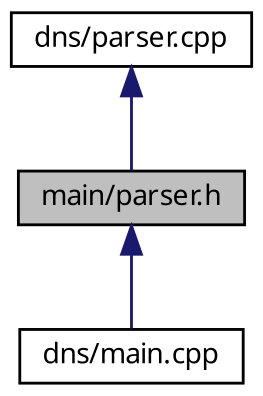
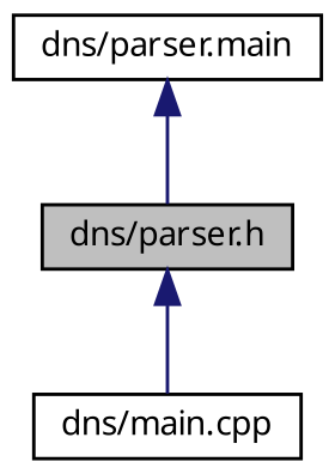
  digraph {
    fontname="Noto Sans"
    node [color=black fillcolor=white fontname="Noto Sans" fontsize=10 shape=record style=filled]
    edge [color=midnightblue dir=back fontname="Noto Sans" fontsize=10 labelfontname=Helvetica labelfontsize=10 style=solid]
-   n1 [fillcolor=grey75 fontcolor=black height=0.2 label="main/parser.h" width=0.4]
+   n1 [fillcolor=grey75 fontcolor=black height=0.2 label="dns/parser.h" width=0.4]
    n2 [height=0.2 label="dns/main.cpp" width=0.4]
-   n3 [height=0.2 label="dns/parser.cpp" width=0.4]
+   n3 [height=0.2 label="dns/parser.main" width=0.4]
    n1 -> n2
    n3 -> n1
  }
